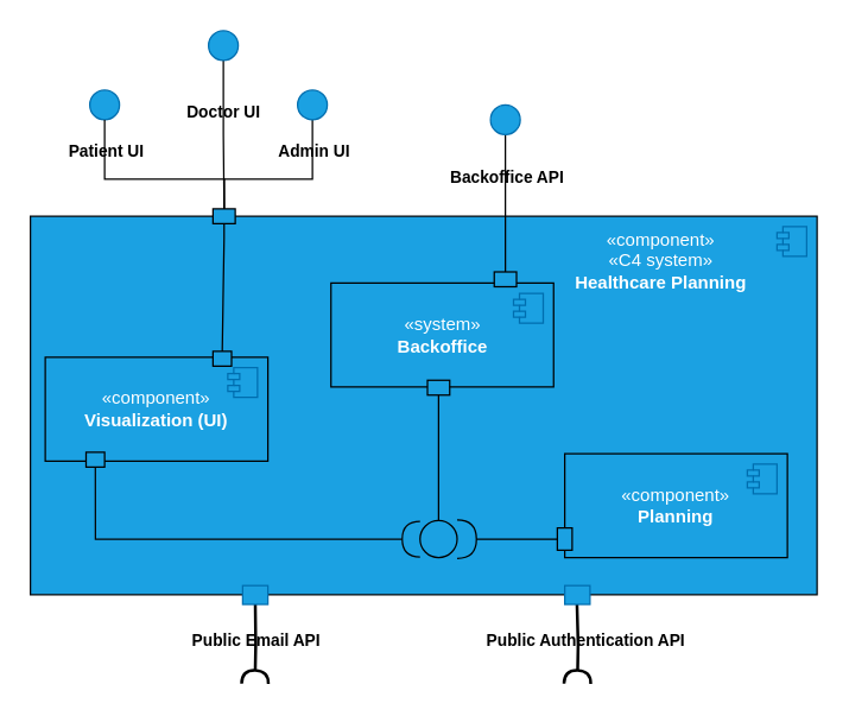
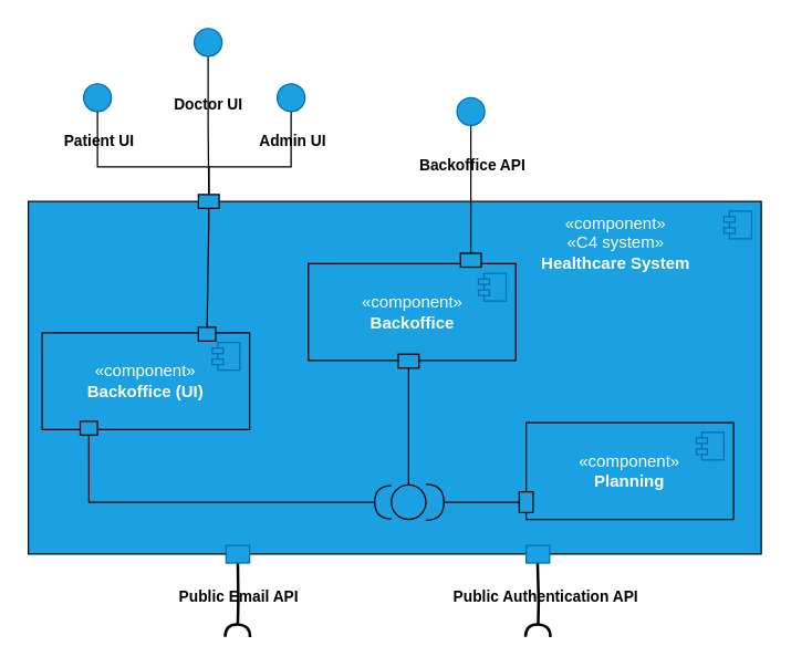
  <mxCell id="0" />
  <mxCell id="1" parent="0" />
  <mxCell id="2" value="" style="html=1;dropTarget=0;whiteSpace=wrap;fillColor=#1ba1e2;fontColor=#ffffff;strokeColor=#00060A;" parent="1" vertex="1"><mxGeometry x="20" y="145" width="530" height="255" as="geometry" /></mxCell>
  <mxCell id="3" value="" style="shape=module;jettyWidth=8;jettyHeight=4;fillColor=#1ba1e2;fontColor=#ffffff;strokeColor=#006EAF;" parent="2" vertex="1"><mxGeometry x="1" width="20" height="20" relative="1" as="geometry"><mxPoint x="-27" y="7" as="offset" /></mxGeometry></mxCell>
  <mxCell id="4" value="" style="group" parent="1" vertex="1" connectable="0"><mxGeometry x="380" y="295" width="150" height="80" as="geometry" /></mxCell>
  <mxCell id="5" value="«component»&lt;br&gt;&lt;b&gt;Planning&lt;/b&gt;" style="html=1;dropTarget=0;whiteSpace=wrap;fillColor=#1ba1e2;fontColor=#ffffff;strokeColor=#000000;" parent="4" vertex="1"><mxGeometry y="10" width="150" height="70" as="geometry" /></mxCell>
  <mxCell id="6" value="" style="shape=module;jettyWidth=8;jettyHeight=4;fillColor=#1ba1e2;fontColor=#ffffff;strokeColor=#006EAF;" parent="5" vertex="1"><mxGeometry x="1" width="20" height="20" relative="1" as="geometry"><mxPoint x="-27" y="7" as="offset" /></mxGeometry></mxCell>
  <mxCell id="7" value="" style="rounded=0;whiteSpace=wrap;html=1;fillColor=#1ba1e2;fontColor=#ffffff;strokeColor=#000000;" parent="4" vertex="1"><mxGeometry x="-5" y="60" width="10" height="15" as="geometry" /></mxCell>
- <mxCell id="8" value="&lt;span style=&quot;color: rgb(255, 255, 255);&quot;&gt;«component»&lt;/span&gt;&lt;br style=&quot;color: rgb(255, 255, 255);&quot;&gt;&lt;span style=&quot;color: rgb(255, 255, 255);&quot;&gt;«C4 system»&lt;/span&gt;&lt;br style=&quot;color: rgb(255, 255, 255);&quot;&gt;&lt;b style=&quot;color: rgb(255, 255, 255);&quot;&gt;Healthcare Planning&lt;/b&gt;" style="text;html=1;align=center;verticalAlign=middle;whiteSpace=wrap;rounded=0;" parent="1" vertex="1"><mxGeometry x="370" y="150" width="150" height="50" as="geometry" /></mxCell>
+ <mxCell id="8" value="&lt;span style=&quot;color: rgb(255, 255, 255);&quot;&gt;«component»&lt;/span&gt;&lt;br style=&quot;color: rgb(255, 255, 255);&quot;&gt;&lt;span style=&quot;color: rgb(255, 255, 255);&quot;&gt;«C4 system»&lt;/span&gt;&lt;br style=&quot;color: rgb(255, 255, 255);&quot;&gt;&lt;b style=&quot;color: rgb(255, 255, 255);&quot;&gt;Healthcare System&lt;/b&gt;" style="text;html=1;align=center;verticalAlign=middle;whiteSpace=wrap;rounded=0;" parent="1" vertex="1"><mxGeometry x="370" y="150" width="150" height="50" as="geometry" /></mxCell>
  <mxCell id="9" value="" style="group" parent="1" vertex="1" connectable="0"><mxGeometry x="222.5" y="180" width="157.5" height="80" as="geometry" /></mxCell>
  <mxCell id="10" value="" style="group" parent="9" vertex="1" connectable="0"><mxGeometry width="157.5" height="80" as="geometry" /></mxCell>
- <mxCell id="11" value="«system»&lt;br&gt;&lt;b&gt;Backoffice&lt;/b&gt;" style="html=1;dropTarget=0;whiteSpace=wrap;fillColor=#1ba1e2;fontColor=#ffffff;strokeColor=#000000;" parent="10" vertex="1"><mxGeometry y="10" width="150" height="70" as="geometry" /></mxCell>
+ <mxCell id="11" value="«component»&lt;br&gt;&lt;b&gt;Backoffice&lt;/b&gt;" style="html=1;dropTarget=0;whiteSpace=wrap;fillColor=#1ba1e2;fontColor=#ffffff;strokeColor=#000000;" parent="10" vertex="1"><mxGeometry y="10" width="150" height="70" as="geometry" /></mxCell>
  <mxCell id="12" value="" style="shape=module;jettyWidth=8;jettyHeight=4;fillColor=#1ba1e2;fontColor=#ffffff;strokeColor=#006EAF;" parent="11" vertex="1"><mxGeometry x="1" width="20" height="20" relative="1" as="geometry"><mxPoint x="-27" y="7" as="offset" /></mxGeometry></mxCell>
  <mxCell id="13" value="" style="rounded=0;whiteSpace=wrap;html=1;fillColor=#1ba1e2;fontColor=#ffffff;strokeColor=#000000;rotation=90;" parent="10" vertex="1"><mxGeometry x="112.5" width="10" height="15" as="geometry" /></mxCell>
  <mxCell id="14" value="" style="ellipse;whiteSpace=wrap;html=1;align=center;aspect=fixed;fillColor=none;strokeColor=none;resizable=0;perimeter=centerPerimeter;rotatable=0;allowArrows=0;points=[];outlineConnect=1;" parent="1" vertex="1"><mxGeometry x="380" y="370" width="10" height="10" as="geometry" /></mxCell>
  <mxCell id="15" value="" style="rounded=0;orthogonalLoop=1;jettySize=auto;html=1;endArrow=halfCircle;endFill=0;endSize=11;strokeWidth=1;sketch=0;fontSize=12;curved=1;entryX=1;entryY=0.5;entryDx=0;entryDy=0;strokeColor=#000000;startSize=6;targetPerimeterSpacing=8;sourcePerimeterSpacing=0;exitX=0;exitY=0.5;exitDx=0;exitDy=0;" parent="1" source="7" target="36" edge="1"><mxGeometry relative="1" as="geometry"><mxPoint x="380" y="452.79" as="sourcePoint" /><mxPoint x="364.999" y="387.209" as="targetPoint" /></mxGeometry></mxCell>
  <mxCell id="16" value="" style="ellipse;whiteSpace=wrap;html=1;align=center;aspect=fixed;fillColor=none;strokeColor=none;resizable=0;perimeter=centerPerimeter;rotatable=0;allowArrows=0;points=[];outlineConnect=1;" parent="1" vertex="1"><mxGeometry x="410" y="390" width="10" height="10" as="geometry" /></mxCell>
  <mxCell id="17" style="edgeStyle=orthogonalEdgeStyle;rounded=0;orthogonalLoop=1;jettySize=auto;html=1;entryX=0.5;entryY=0;entryDx=0;entryDy=0;endArrow=none;endFill=0;strokeColor=#000000;" parent="1" source="19" target="24" edge="1"><mxGeometry relative="1" as="geometry" /></mxCell>
  <mxCell id="18" value="Doctor UI" style="edgeLabel;html=1;align=center;verticalAlign=middle;resizable=0;points=[];labelBackgroundColor=none;fontStyle=1" parent="17" vertex="1" connectable="0"><mxGeometry x="-0.329" y="-1" relative="1" as="geometry"><mxPoint as="offset" /></mxGeometry></mxCell>
  <mxCell id="19" value="" style="ellipse;whiteSpace=wrap;html=1;fillColor=#1ba1e2;fontColor=#ffffff;strokeColor=#006EAF;" parent="1" vertex="1"><mxGeometry x="140" width="20" height="20" as="geometry" y="20" /></mxCell>
  <mxCell id="20" value="" style="ellipse;whiteSpace=wrap;html=1;fillColor=#1ba1e2;fontColor=#ffffff;strokeColor=#006EAF;" parent="1" vertex="1"><mxGeometry x="60" y="60" width="20" height="20" as="geometry" /></mxCell>
  <mxCell id="21" style="edgeStyle=orthogonalEdgeStyle;rounded=0;orthogonalLoop=1;jettySize=auto;html=1;exitX=0.5;exitY=0;exitDx=0;exitDy=0;entryX=0.5;entryY=1;entryDx=0;entryDy=0;endArrow=none;endFill=0;strokeColor=#000000;" parent="1" source="24" target="20" edge="1"><mxGeometry relative="1" as="geometry"><mxPoint x="100" y="100" as="targetPoint" /><mxPoint x="145" y="130" as="sourcePoint" /><Array as="points"><mxPoint x="150" y="120" /><mxPoint x="70" y="120" /></Array></mxGeometry></mxCell>
  <mxCell id="22" value="Patient UI" style="edgeLabel;html=1;align=center;verticalAlign=middle;resizable=0;points=[];labelBackgroundColor=none;fontStyle=1" parent="21" vertex="1" connectable="0"><mxGeometry x="0.807" y="1" relative="1" as="geometry"><mxPoint x="1" y="7" as="offset" /></mxGeometry></mxCell>
  <mxCell id="23" style="edgeStyle=orthogonalEdgeStyle;rounded=0;orthogonalLoop=1;jettySize=auto;html=1;exitX=0.5;exitY=1;exitDx=0;exitDy=0;entryX=0.5;entryY=0;entryDx=0;entryDy=0;strokeColor=#000000;endArrow=none;endFill=0;" parent="1" source="24" target="38" edge="1"><mxGeometry relative="1" as="geometry"><Array as="points"><mxPoint x="151" y="160" /><mxPoint x="150" y="160" /><mxPoint x="150" y="236" /></Array></mxGeometry></mxCell>
  <mxCell id="24" value="" style="rounded=0;whiteSpace=wrap;html=1;fillColor=#1ba1e2;fontColor=#ffffff;strokeColor=#000000;" parent="1" vertex="1"><mxGeometry x="143" y="140" width="15" height="10" as="geometry" /></mxCell>
  <mxCell id="25" style="edgeStyle=orthogonalEdgeStyle;rounded=0;orthogonalLoop=1;jettySize=auto;html=1;entryX=0.5;entryY=0;entryDx=0;entryDy=0;endArrow=none;endFill=0;strokeColor=#000000;" parent="1" source="27" target="24" edge="1"><mxGeometry relative="1" as="geometry"><Array as="points"><mxPoint x="210" y="120" /><mxPoint x="150" y="120" /></Array></mxGeometry></mxCell>
  <mxCell id="26" value="Admin UI" style="edgeLabel;html=1;align=center;verticalAlign=middle;resizable=0;points=[];labelBackgroundColor=none;fontStyle=1" parent="25" vertex="1" connectable="0"><mxGeometry x="-0.786" relative="1" as="geometry"><mxPoint y="7" as="offset" /></mxGeometry></mxCell>
  <mxCell id="27" value="" style="ellipse;whiteSpace=wrap;html=1;fillColor=#1ba1e2;fontColor=#ffffff;strokeColor=#006EAF;" parent="1" vertex="1"><mxGeometry x="200" y="60" width="20" height="20" as="geometry" /></mxCell>
  <mxCell id="28" value="" style="group" parent="1" vertex="1" connectable="0"><mxGeometry x="30" y="240" width="150" height="80" as="geometry" /></mxCell>
- <mxCell id="29" value="«component»&lt;br&gt;&lt;b&gt;Visualization (UI)&lt;/b&gt;" style="html=1;dropTarget=0;whiteSpace=wrap;fillColor=#1ba1e2;fontColor=#ffffff;strokeColor=#000000;" parent="28" vertex="1"><mxGeometry width="150" height="70" as="geometry" /></mxCell>
+ <mxCell id="29" value="«component»&lt;br&gt;&lt;b&gt;Backoffice (UI)&lt;/b&gt;" style="html=1;dropTarget=0;whiteSpace=wrap;fillColor=#1ba1e2;fontColor=#ffffff;strokeColor=#000000;" parent="28" vertex="1"><mxGeometry width="150" height="70" as="geometry" /></mxCell>
  <mxCell id="30" value="" style="shape=module;jettyWidth=8;jettyHeight=4;fillColor=#1ba1e2;fontColor=#ffffff;strokeColor=#006EAF;" parent="29" vertex="1"><mxGeometry x="1" width="20" height="20" relative="1" as="geometry"><mxPoint x="-27" y="7" as="offset" /></mxGeometry></mxCell>
  <mxCell id="31" value="" style="rounded=0;whiteSpace=wrap;html=1;fillColor=#1ba1e2;fontColor=#ffffff;strokeColor=#000000;" parent="28" vertex="1"><mxGeometry x="27.5" y="64" width="12.5" height="10" as="geometry" /></mxCell>
  <mxCell id="32" value="" style="ellipse;whiteSpace=wrap;html=1;align=center;aspect=fixed;fillColor=none;strokeColor=none;resizable=0;perimeter=centerPerimeter;rotatable=0;allowArrows=0;points=[];outlineConnect=1;" parent="1" vertex="1"><mxGeometry x="355" y="100" width="10" height="10" as="geometry" /></mxCell>
  <mxCell id="33" style="edgeStyle=orthogonalEdgeStyle;rounded=0;orthogonalLoop=1;jettySize=auto;html=1;exitX=0.5;exitY=1;exitDx=0;exitDy=0;entryX=0;entryY=0.5;entryDx=0;entryDy=0;endArrow=none;endFill=0;strokeColor=#000000;" parent="1" source="35" target="13" edge="1"><mxGeometry relative="1" as="geometry"><Array as="points"><mxPoint x="340" y="90" /></Array></mxGeometry></mxCell>
  <mxCell id="34" value="&lt;b&gt;Backoffice API&lt;/b&gt;" style="edgeLabel;html=1;align=center;verticalAlign=middle;resizable=0;points=[];labelBackgroundColor=none;" parent="33" vertex="1" connectable="0"><mxGeometry x="-0.89" relative="1" as="geometry"><mxPoint y="23" as="offset" /></mxGeometry></mxCell>
  <mxCell id="35" value="" style="ellipse;whiteSpace=wrap;html=1;fillColor=#1ba1e2;fontColor=#ffffff;strokeColor=#006EAF;" parent="1" vertex="1"><mxGeometry x="330" y="70" width="20" height="20" as="geometry" /></mxCell>
  <mxCell id="36" value="" style="ellipse;whiteSpace=wrap;html=1;aspect=fixed;fillColor=#1ba1e2;fontColor=#ffffff;strokeColor=#000000;" parent="1" vertex="1"><mxGeometry x="282.5" y="350" width="25" height="25" as="geometry" /></mxCell>
  <mxCell id="37" style="edgeStyle=orthogonalEdgeStyle;rounded=0;orthogonalLoop=1;jettySize=auto;html=1;exitX=0.5;exitY=1;exitDx=0;exitDy=0;entryX=0;entryY=0.5;entryDx=0;entryDy=0;strokeColor=#050505;endArrow=halfCircle;endFill=0;endSize=10;startSize=6;" parent="1" source="31" target="36" edge="1"><mxGeometry relative="1" as="geometry" /></mxCell>
  <mxCell id="38" value="" style="rounded=0;whiteSpace=wrap;html=1;fillColor=#1ba1e2;fontColor=#ffffff;strokeColor=#000000;" parent="1" vertex="1"><mxGeometry x="143" y="236" width="12.5" height="10" as="geometry" /></mxCell>
  <mxCell id="39" style="edgeStyle=orthogonalEdgeStyle;rounded=0;orthogonalLoop=1;jettySize=auto;html=1;exitX=1;exitY=0.5;exitDx=0;exitDy=0;entryX=0.5;entryY=0;entryDx=0;entryDy=0;endArrow=none;endFill=0;strokeColor=#000000;" parent="1" source="40" target="36" edge="1"><mxGeometry relative="1" as="geometry" /></mxCell>
  <mxCell id="40" value="" style="rounded=0;whiteSpace=wrap;html=1;fillColor=#1ba1e2;fontColor=#ffffff;strokeColor=#000000;rotation=90;" parent="1" vertex="1"><mxGeometry x="290" y="253" width="10" height="15" as="geometry" /></mxCell>
  <mxCell id="41" value="" style="group;strokeWidth=2;" parent="1" vertex="1" connectable="0"><mxGeometry x="380.005" y="393.843" width="17" height="66.157" as="geometry" /></mxCell>
  <mxCell id="42" value="" style="edgeStyle=orthogonalEdgeStyle;rounded=0;orthogonalLoop=1;jettySize=auto;html=1;entryX=0.5;entryY=0;entryDx=0;entryDy=0;endArrow=none;endFill=0;fontColor=#000000;strokeColor=#000000;startArrow=halfCircle;startFill=0;endSize=6;strokeWidth=2;" parent="41" edge="1"><mxGeometry relative="1" as="geometry"><mxPoint x="8.495" y="66.157" as="sourcePoint" /><mxPoint x="8.25" y="12.667" as="targetPoint" /></mxGeometry></mxCell>
  <mxCell id="43" value="Public Authentication API" style="edgeLabel;html=1;align=center;verticalAlign=middle;resizable=0;points=[];labelBackgroundColor=none;fontStyle=1" parent="42" vertex="1" connectable="0"><mxGeometry x="-0.093" y="-1" relative="1" as="geometry"><mxPoint x="4" y="-6" as="offset" /></mxGeometry></mxCell>
  <mxCell id="44" value="" style="rounded=0;whiteSpace=wrap;html=1;fillColor=#1ba1e2;fontColor=#ffffff;strokeColor=#006EAF;rotation=-180;" parent="41" vertex="1"><mxGeometry y="5.684e-14" width="17" height="12.667" as="geometry" /></mxCell>
  <mxCell id="45" value="" style="group;strokeWidth=2;" parent="1" vertex="1" connectable="0"><mxGeometry x="163.005" y="393.843" width="17" height="66.157" as="geometry" /></mxCell>
  <mxCell id="46" value="" style="edgeStyle=orthogonalEdgeStyle;rounded=0;orthogonalLoop=1;jettySize=auto;html=1;entryX=0.5;entryY=0;entryDx=0;entryDy=0;endArrow=none;endFill=0;fontColor=#000000;strokeColor=#000000;startArrow=halfCircle;startFill=0;strokeWidth=2;endSize=6;jumpSize=6;" parent="45" edge="1"><mxGeometry relative="1" as="geometry"><mxPoint x="8.285" y="66.157" as="sourcePoint" /><mxPoint x="8.5" y="12.667" as="targetPoint" /></mxGeometry></mxCell>
  <mxCell id="47" value="Public Email API" style="edgeLabel;html=1;align=center;verticalAlign=middle;resizable=0;points=[];labelBackgroundColor=none;fontStyle=1" parent="46" vertex="1" connectable="0"><mxGeometry x="-0.146" relative="1" as="geometry"><mxPoint y="-7" as="offset" /></mxGeometry></mxCell>
  <mxCell id="48" value="" style="rounded=0;whiteSpace=wrap;html=1;fillColor=#1ba1e2;fontColor=#ffffff;strokeColor=#006EAF;rotation=-180;" parent="45" vertex="1"><mxGeometry y="5.684e-14" width="17" height="12.667" as="geometry" /></mxCell>
